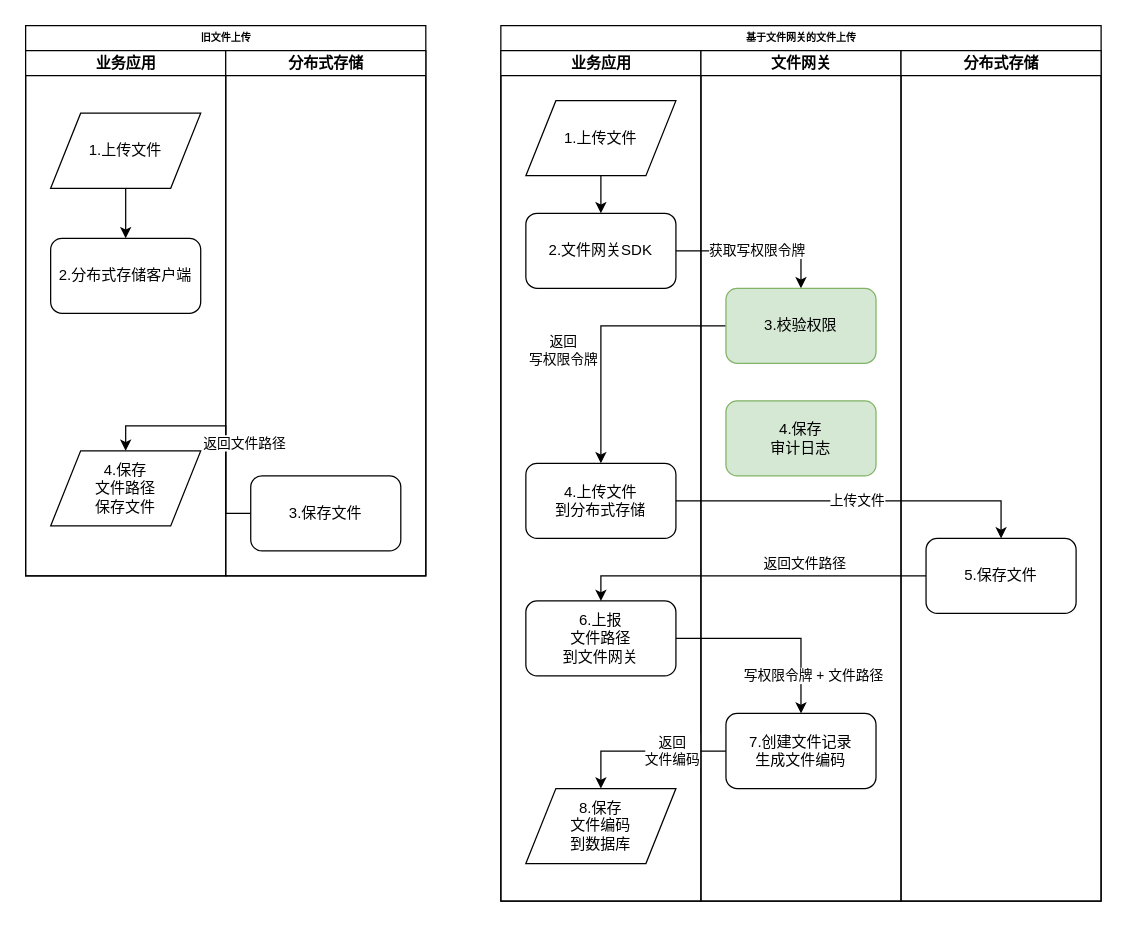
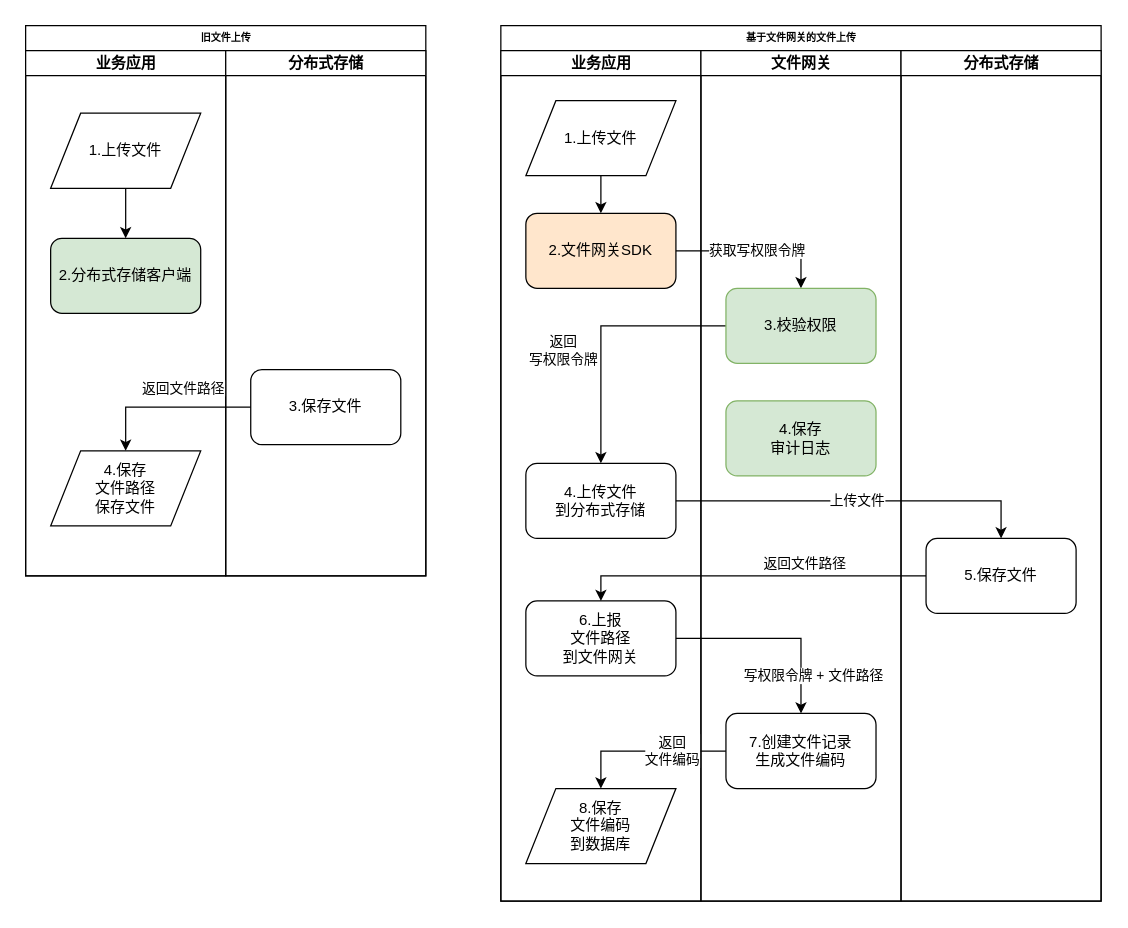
  <mxCell id="0" />
  <mxCell id="1" parent="0" />
  <mxCell id="2" value="旧文件上传" style="swimlane;html=1;childLayout=stackLayout;startSize=20;rounded=0;shadow=0;labelBackgroundColor=none;strokeWidth=1;fontFamily=Verdana;fontSize=8;align=center;" parent="1" vertex="1"><mxGeometry x="20" y="20" width="320" height="440" as="geometry" /></mxCell>
  <mxCell id="3" value="业务应用" style="swimlane;html=1;startSize=20;" parent="2" vertex="1"><mxGeometry y="20" width="160" height="420" as="geometry" /></mxCell>
  <mxCell id="4" style="edgeStyle=orthogonalEdgeStyle;rounded=0;orthogonalLoop=1;jettySize=auto;html=1;entryX=0.5;entryY=0;entryDx=0;entryDy=0;" parent="3" source="5" target="6" edge="1"><mxGeometry relative="1" as="geometry" /></mxCell>
  <mxCell id="5" value="&lt;div&gt;1.上传文件&lt;/div&gt;" style="shape=parallelogram;perimeter=parallelogramPerimeter;whiteSpace=wrap;html=1;" parent="3" vertex="1"><mxGeometry x="20" y="50" width="120" height="60" as="geometry" /></mxCell>
- <mxCell id="6" value="2.分布式存储客户端" style="rounded=1;whiteSpace=wrap;html=1;" parent="3" vertex="1"><mxGeometry x="20" y="150" width="120" height="60" as="geometry" /></mxCell>
+ <mxCell id="6" value="2.分布式存储客户端" style="rounded=1;whiteSpace=wrap;html=1;fillColor=#d5e8d4;" parent="3" vertex="1"><mxGeometry x="20" y="150" width="120" height="60" as="geometry" /></mxCell>
  <mxCell id="7" value="&lt;div&gt;4.保存&lt;/div&gt;&lt;div&gt;文件路径&lt;/div&gt;&lt;div&gt;保存文件&lt;br&gt;&lt;/div&gt;" style="shape=parallelogram;perimeter=parallelogramPerimeter;whiteSpace=wrap;html=1;" parent="3" vertex="1"><mxGeometry x="20" y="320" width="120" height="60" as="geometry" /></mxCell>
  <mxCell id="8" value="分布式存储" style="swimlane;html=1;startSize=20;" parent="2" vertex="1"><mxGeometry x="160" y="20" width="160" height="420" as="geometry" /></mxCell>
- <mxCell id="9" value="3.保存文件" style="rounded=1;whiteSpace=wrap;html=1;" parent="8" vertex="1"><mxGeometry x="20" y="340" width="120" height="60" as="geometry" /></mxCell>
+ <mxCell id="9" value="3.保存文件" style="rounded=1;whiteSpace=wrap;html=1;" parent="8" vertex="1"><mxGeometry x="20" y="255" width="120" height="60" as="geometry" /></mxCell>
  <mxCell id="10" value="&lt;div&gt;返回文件路径&lt;br&gt;&lt;/div&gt;" style="edgeStyle=orthogonalEdgeStyle;rounded=0;orthogonalLoop=1;jettySize=auto;html=1;entryX=0.5;entryY=0;entryDx=0;entryDy=0;" parent="2" source="9" target="7" edge="1"><mxGeometry x="-0.2" y="-15" relative="1" as="geometry"><mxPoint x="80" y="355" as="targetPoint" /><mxPoint as="offset" /></mxGeometry></mxCell>
  <mxCell id="11" value="基于文件网关的文件上传" style="swimlane;html=1;childLayout=stackLayout;startSize=20;rounded=0;shadow=0;labelBackgroundColor=none;strokeWidth=1;fontFamily=Verdana;fontSize=8;align=center;" parent="1" vertex="1"><mxGeometry x="400" y="20" width="480" height="700" as="geometry" /></mxCell>
  <mxCell id="12" value="业务应用" style="swimlane;html=1;startSize=20;" parent="11" vertex="1"><mxGeometry y="20" width="160" height="680" as="geometry" /></mxCell>
  <mxCell id="13" style="edgeStyle=orthogonalEdgeStyle;rounded=0;orthogonalLoop=1;jettySize=auto;html=1;entryX=0.5;entryY=0;entryDx=0;entryDy=0;" parent="12" source="14" target="15" edge="1"><mxGeometry relative="1" as="geometry" /></mxCell>
  <mxCell id="14" value="&lt;div&gt;1.上传文件&lt;/div&gt;" style="shape=parallelogram;perimeter=parallelogramPerimeter;whiteSpace=wrap;html=1;" parent="12" vertex="1"><mxGeometry x="20" y="40" width="120" height="60" as="geometry" /></mxCell>
- <mxCell id="15" value="2.文件网关SDK" style="rounded=1;whiteSpace=wrap;html=1;" parent="12" vertex="1"><mxGeometry x="20" y="130" width="120" height="60" as="geometry" /></mxCell>
+ <mxCell id="15" value="2.文件网关SDK" style="rounded=1;whiteSpace=wrap;html=1;fillColor=#ffe6cc;" parent="12" vertex="1"><mxGeometry x="20" y="130" width="120" height="60" as="geometry" /></mxCell>
  <mxCell id="16" value="&lt;div&gt;4.上传文件&lt;/div&gt;&lt;div&gt;到分布式存储&lt;br&gt;&lt;/div&gt;" style="rounded=1;whiteSpace=wrap;html=1;" parent="12" vertex="1"><mxGeometry x="20" y="330" width="120" height="60" as="geometry" /></mxCell>
  <mxCell id="17" value="&lt;div&gt;6.上报&lt;/div&gt;&lt;div&gt;文件路径&lt;/div&gt;&lt;div&gt;到文件网关&lt;/div&gt;" style="rounded=1;whiteSpace=wrap;html=1;" parent="12" vertex="1"><mxGeometry x="20" y="440" width="120" height="60" as="geometry" /></mxCell>
  <mxCell id="18" value="&lt;div&gt;8.保存&lt;/div&gt;&lt;div&gt;文件编码&lt;/div&gt;&lt;div&gt;到数据库&lt;br&gt;&lt;/div&gt;" style="shape=parallelogram;perimeter=parallelogramPerimeter;whiteSpace=wrap;html=1;" parent="12" vertex="1"><mxGeometry x="20" y="590" width="120" height="60" as="geometry" /></mxCell>
  <mxCell id="19" value="获取写权限令牌" style="edgeStyle=orthogonalEdgeStyle;rounded=0;orthogonalLoop=1;jettySize=auto;html=1;entryX=0.5;entryY=0;entryDx=0;entryDy=0;" parent="11" source="15" target="26" edge="1"><mxGeometry relative="1" as="geometry" /></mxCell>
  <mxCell id="20" value="&lt;div&gt;返回&lt;/div&gt;&lt;div&gt;写权限令牌&lt;br&gt;&lt;/div&gt;" style="edgeStyle=orthogonalEdgeStyle;rounded=0;orthogonalLoop=1;jettySize=auto;html=1;entryX=0.5;entryY=0;entryDx=0;entryDy=0;" parent="11" source="26" target="16" edge="1"><mxGeometry x="-0.048" y="36" relative="1" as="geometry"><mxPoint x="80" y="340" as="targetPoint" /><mxPoint x="-66" y="20" as="offset" /></mxGeometry></mxCell>
  <mxCell id="21" value="上传文件" style="edgeStyle=orthogonalEdgeStyle;rounded=0;orthogonalLoop=1;jettySize=auto;html=1;entryX=0.5;entryY=0;entryDx=0;entryDy=0;" parent="11" source="16" target="30" edge="1"><mxGeometry relative="1" as="geometry" /></mxCell>
  <mxCell id="22" value="&lt;div&gt;返回文件路径&lt;br&gt;&lt;/div&gt;" style="edgeStyle=orthogonalEdgeStyle;rounded=0;orthogonalLoop=1;jettySize=auto;html=1;entryX=0.5;entryY=0;entryDx=0;entryDy=0;" parent="11" source="30" target="17" edge="1"><mxGeometry x="-0.31" y="-10" relative="1" as="geometry"><mxPoint as="offset" /></mxGeometry></mxCell>
  <mxCell id="23" value="写权限令牌 + 文件路径" style="edgeStyle=orthogonalEdgeStyle;rounded=0;orthogonalLoop=1;jettySize=auto;html=1;entryX=0.5;entryY=0;entryDx=0;entryDy=0;" parent="11" source="17" target="28" edge="1"><mxGeometry x="0.625" y="10" relative="1" as="geometry"><mxPoint as="offset" /></mxGeometry></mxCell>
  <mxCell id="24" value="&lt;div&gt;返回&lt;/div&gt;&lt;div&gt;文件编码&lt;/div&gt;" style="edgeStyle=orthogonalEdgeStyle;rounded=0;orthogonalLoop=1;jettySize=auto;html=1;entryX=0.5;entryY=0;entryDx=0;entryDy=0;" parent="11" source="28" target="18" edge="1"><mxGeometry x="-0.333" relative="1" as="geometry"><mxPoint as="offset" /></mxGeometry></mxCell>
  <mxCell id="25" value="文件网关" style="swimlane;html=1;startSize=20;" parent="11" vertex="1"><mxGeometry x="160" y="20" width="160" height="680" as="geometry" /></mxCell>
  <mxCell id="26" value="3.校验权限" style="rounded=1;whiteSpace=wrap;html=1;fillColor=#d5e8d4;strokeColor=#82b366;" parent="25" vertex="1"><mxGeometry x="20" y="190" width="120" height="60" as="geometry" /></mxCell>
  <mxCell id="27" value="&lt;div&gt;4.保存&lt;/div&gt;&lt;div&gt;审计日志&lt;/div&gt;" style="rounded=1;whiteSpace=wrap;html=1;fillColor=#d5e8d4;strokeColor=#82b366;" vertex="1" parent="25"><mxGeometry x="20" y="280" width="120" height="60" as="geometry" /></mxCell>
  <mxCell id="28" value="&lt;div&gt;7.创建文件记录&lt;/div&gt;&lt;div&gt;生成文件编码&lt;br&gt;&lt;/div&gt;" style="rounded=1;whiteSpace=wrap;html=1;" parent="25" vertex="1"><mxGeometry x="20" y="530" width="120" height="60" as="geometry" /></mxCell>
  <mxCell id="29" value="分布式存储" style="swimlane;html=1;startSize=20;" parent="11" vertex="1"><mxGeometry x="320" y="20" width="160" height="680" as="geometry" /></mxCell>
  <mxCell id="30" value="5.保存文件" style="rounded=1;whiteSpace=wrap;html=1;" parent="29" vertex="1"><mxGeometry x="20" y="390" width="120" height="60" as="geometry" /></mxCell>
